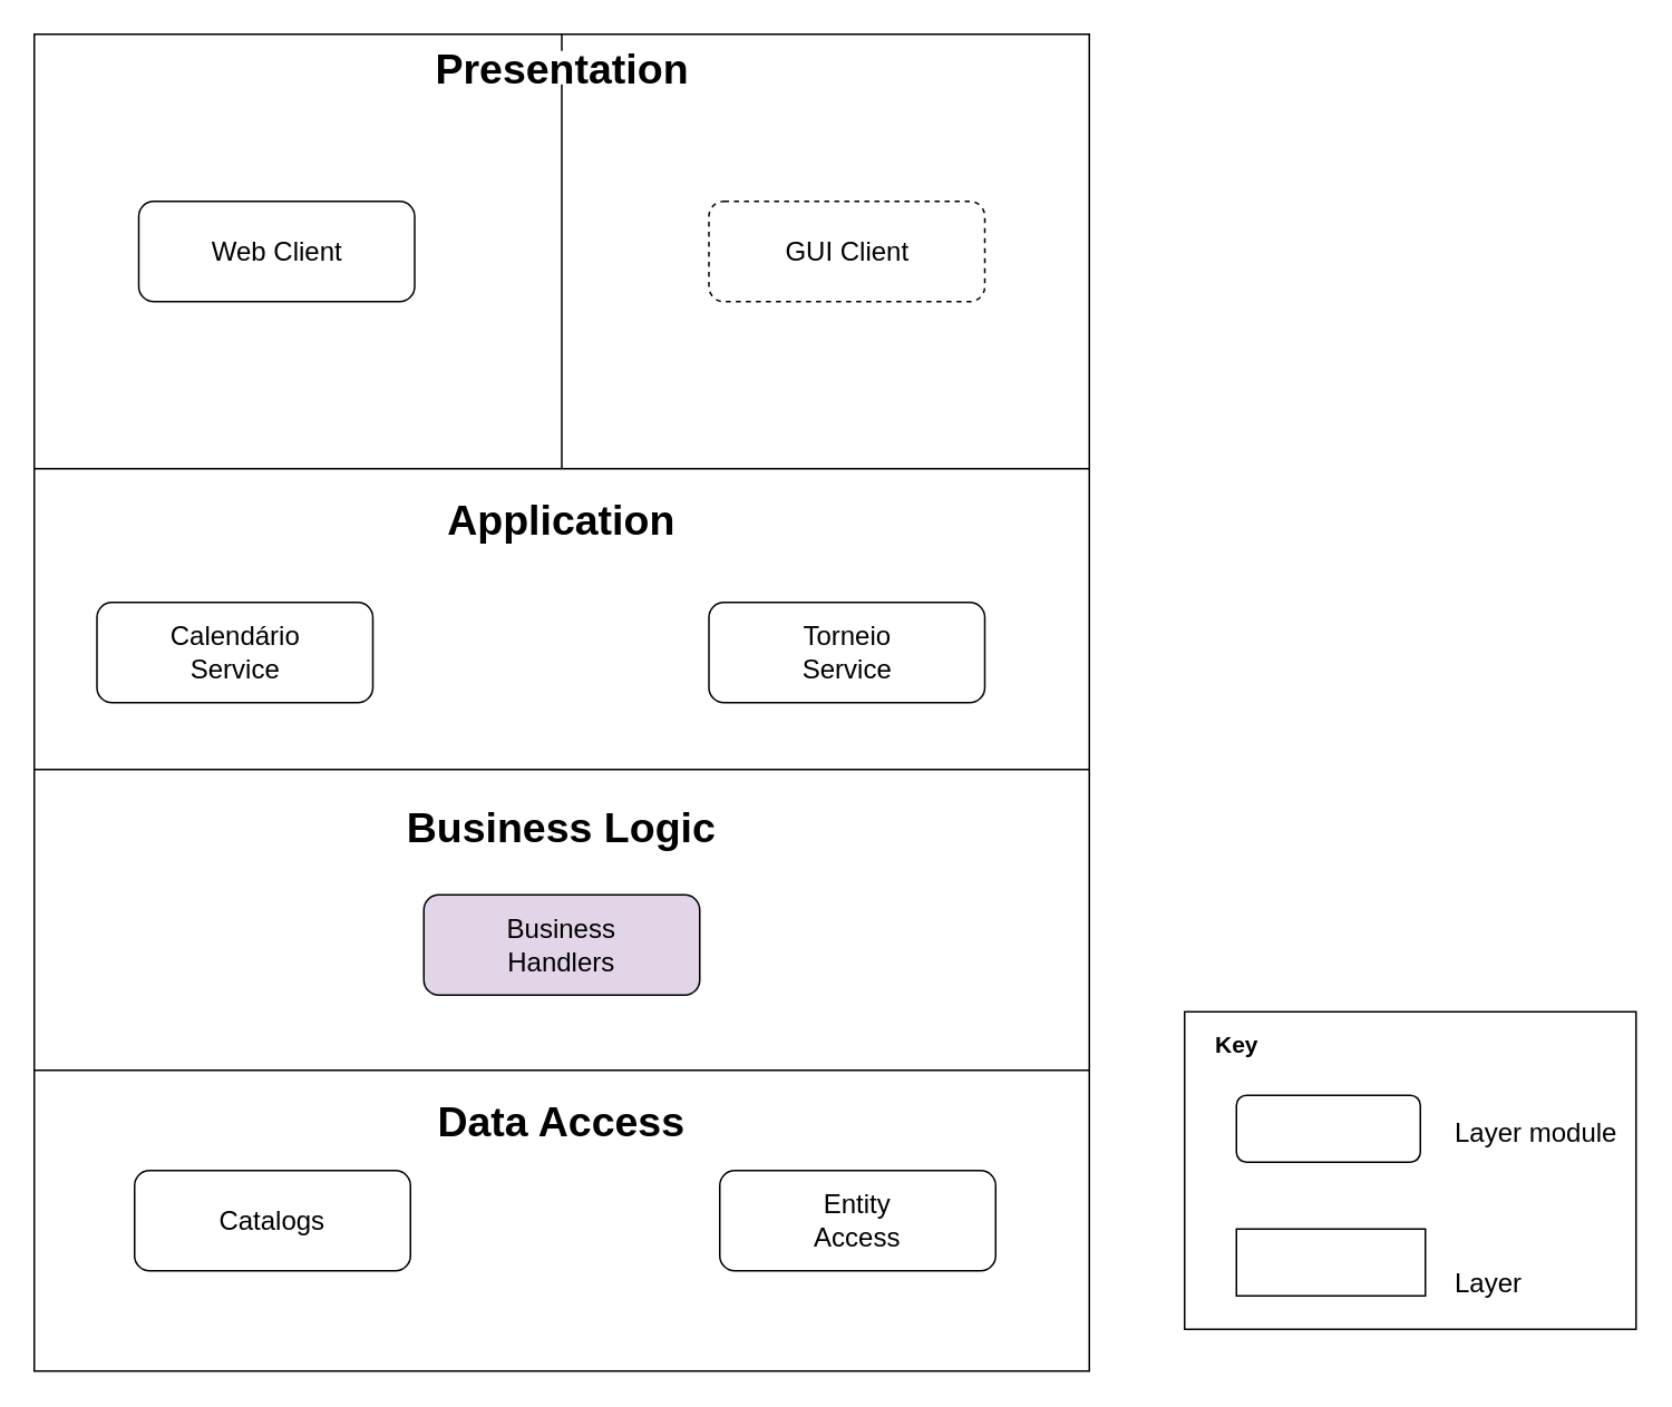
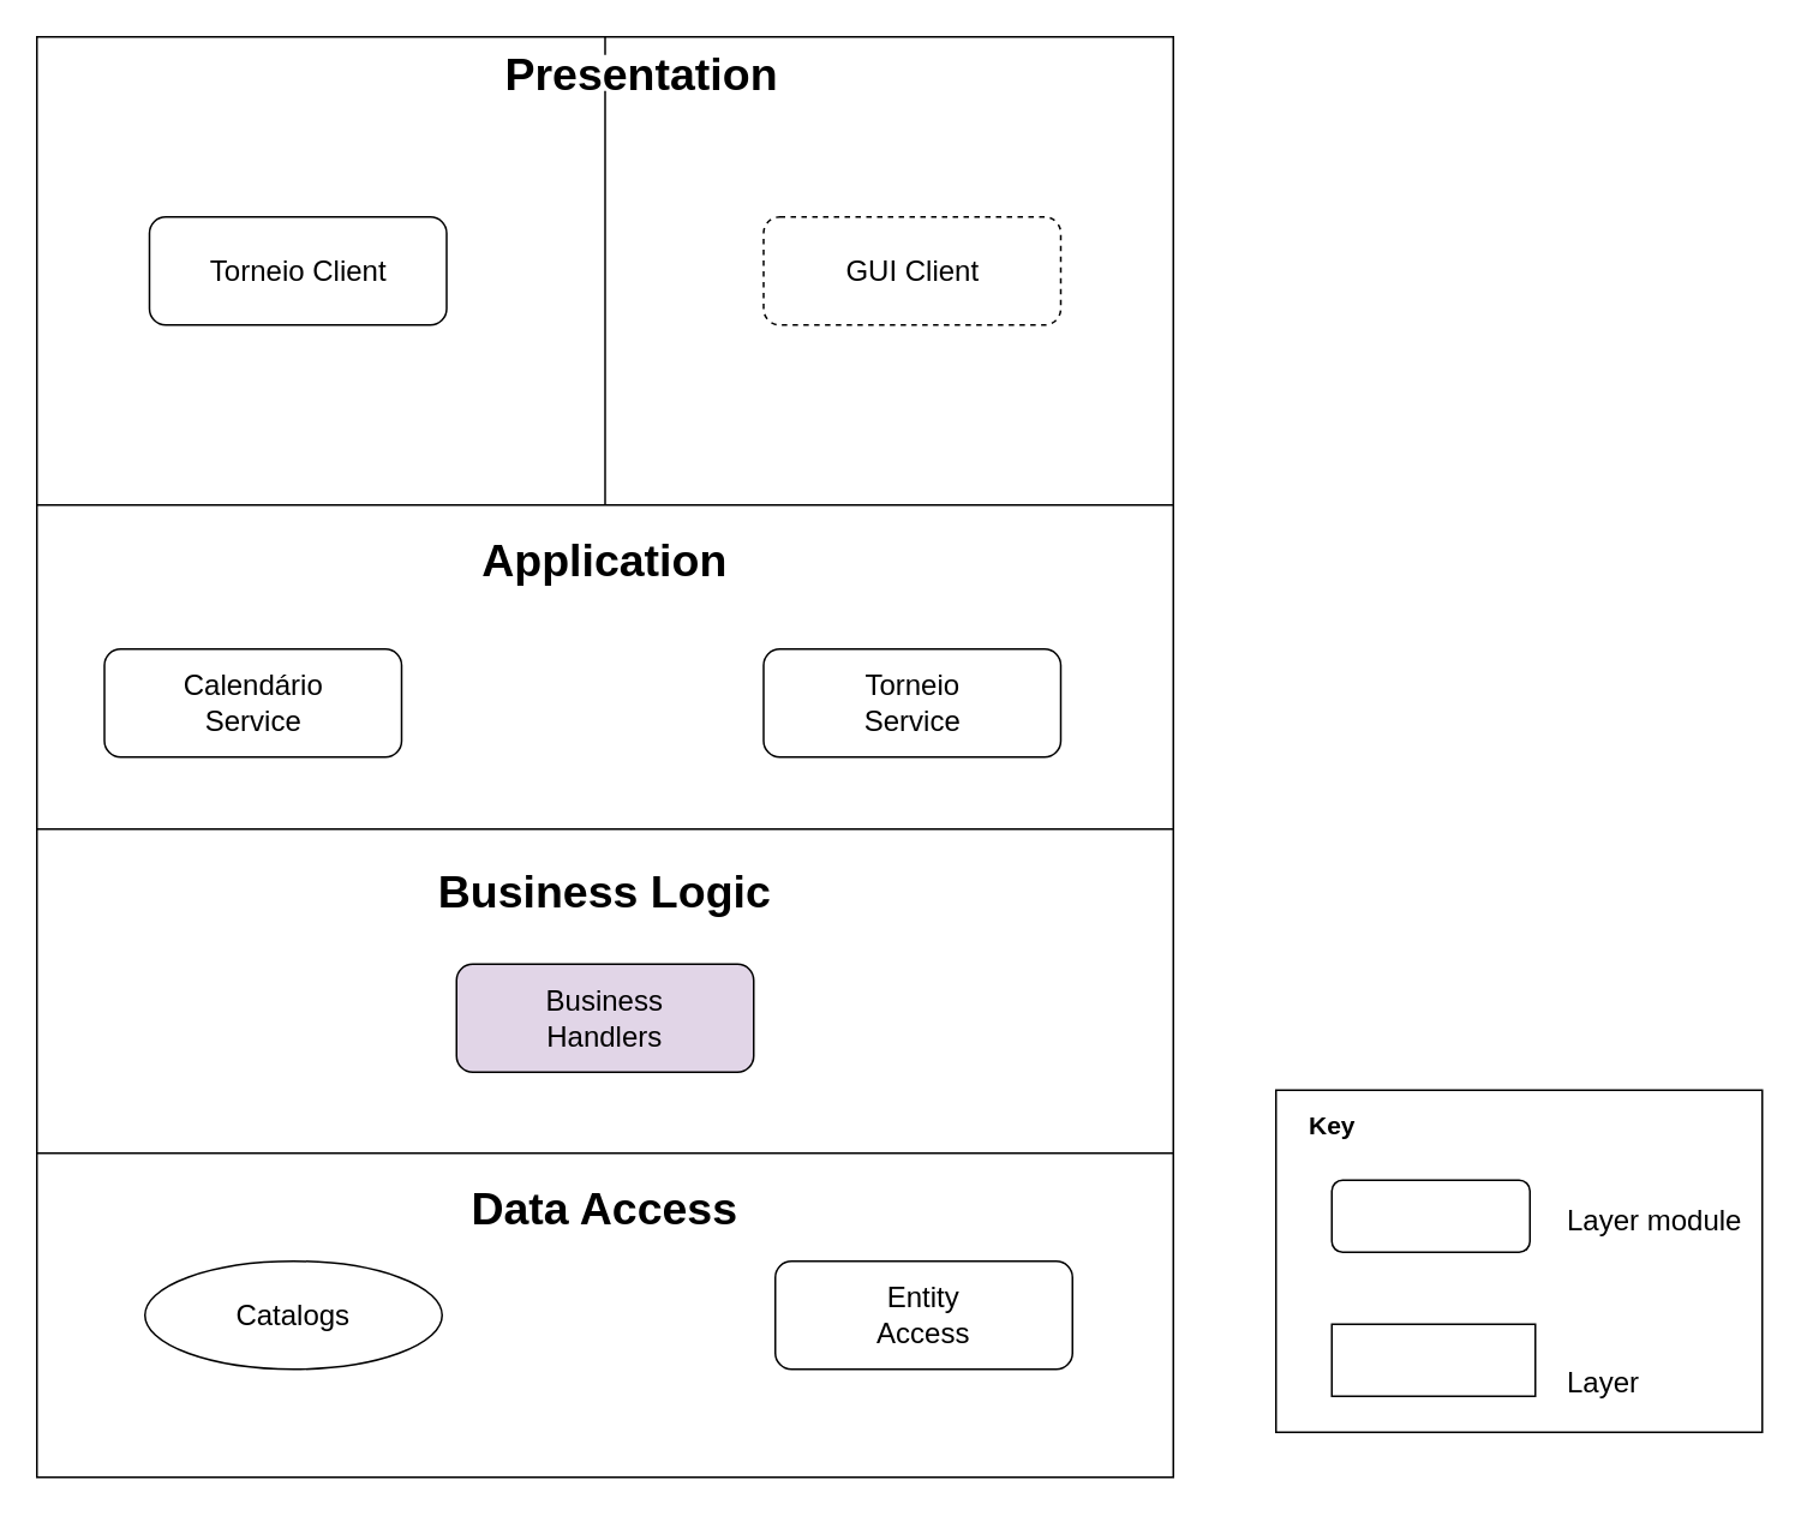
  <mxCell id="0" />
  <mxCell id="1" parent="0" />
  <mxCell id="2" value="" style="group" parent="1" vertex="1" connectable="0"><mxGeometry x="20" y="20" width="631" height="680" as="geometry" /></mxCell>
  <mxCell id="3" value="" style="rounded=0;whiteSpace=wrap;html=1;" parent="2" vertex="1"><mxGeometry width="631" height="260" as="geometry" /></mxCell>
  <mxCell id="4" value="" style="rounded=0;whiteSpace=wrap;html=1;" parent="2" vertex="1"><mxGeometry y="260" width="631" height="180" as="geometry" /></mxCell>
- <mxCell id="5" value="&lt;span style=&quot;font-size: 16px&quot;&gt;Web Client&lt;/span&gt;" style="rounded=1;whiteSpace=wrap;html=1;" parent="2" vertex="1"><mxGeometry x="62.5" y="100" width="165" height="60" as="geometry" /></mxCell>
+ <mxCell id="5" value="&lt;span style=&quot;font-size: 16px&quot;&gt;Torneio Client&lt;/span&gt;" style="rounded=1;whiteSpace=wrap;html=1;" parent="2" vertex="1"><mxGeometry x="62.5" y="100" width="165" height="60" as="geometry" /></mxCell>
  <mxCell id="6" value="&lt;font style=&quot;font-size: 16px&quot;&gt;GUI Client&lt;/font&gt;" style="rounded=1;whiteSpace=wrap;html=1;dashed=1;" parent="2" vertex="1"><mxGeometry x="403.5" y="100" width="165" height="60" as="geometry" /></mxCell>
  <mxCell id="7" value="&lt;font style=&quot;font-size: 25px&quot;&gt;&lt;b&gt;Application&lt;/b&gt;&lt;/font&gt;" style="text;html=1;strokeColor=none;fillColor=none;align=center;verticalAlign=middle;whiteSpace=wrap;rounded=0;" parent="2" vertex="1"><mxGeometry x="204" y="280" width="223" height="20" as="geometry" /></mxCell>
  <mxCell id="8" value="&lt;span style=&quot;font-size: 16px&quot;&gt;Calendário&lt;br&gt;&lt;/span&gt;&lt;font style=&quot;font-size: 16px&quot;&gt;Service&lt;/font&gt;" style="rounded=1;whiteSpace=wrap;html=1;" parent="2" vertex="1"><mxGeometry x="37.5" y="340" width="165" height="60" as="geometry" /></mxCell>
  <mxCell id="9" value="&lt;span style=&quot;font-size: 16px&quot;&gt;Torneio&lt;br&gt;&lt;/span&gt;&lt;font style=&quot;font-size: 16px&quot;&gt;Service&lt;/font&gt;" style="rounded=1;whiteSpace=wrap;html=1;" parent="2" vertex="1"><mxGeometry x="403.5" y="340" width="165" height="60" as="geometry" /></mxCell>
  <mxCell id="10" value="" style="endArrow=none;html=1;entryX=0.5;entryY=0;entryDx=0;entryDy=0;" parent="2" target="3" edge="1"><mxGeometry width="50" height="50" relative="1" as="geometry"><mxPoint x="315.5" y="260" as="sourcePoint" /><mxPoint x="365.5" y="210" as="targetPoint" /></mxGeometry></mxCell>
- <mxCell id="11" value="&lt;font style=&quot;font-size: 25px&quot;&gt;&lt;b&gt;Presentation&lt;/b&gt;&lt;/font&gt;" style="text;html=1;align=center;verticalAlign=middle;whiteSpace=wrap;rounded=0;fillColor=#ffffff;" parent="2" vertex="1"><mxGeometry x="227.5" y="10" width="176" height="20" as="geometry" /></mxCell>
+ <mxCell id="11" value="&lt;font style=&quot;font-size: 25px&quot;&gt;&lt;b&gt;Presentation&lt;/b&gt;&lt;/font&gt;" style="text;html=1;align=center;verticalAlign=middle;whiteSpace=wrap;rounded=0;fillColor=#ffffff;" parent="2" vertex="1"><mxGeometry x="247.5" y="10" width="176" height="20" as="geometry" /></mxCell>
  <mxCell id="12" value="" style="rounded=0;whiteSpace=wrap;html=1;" parent="2" vertex="1"><mxGeometry y="440" width="631" height="180" as="geometry" /></mxCell>
  <mxCell id="13" value="&lt;font style=&quot;font-size: 25px&quot;&gt;&lt;b&gt;Business Logic&lt;/b&gt;&lt;/font&gt;" style="text;html=1;strokeColor=none;fillColor=none;align=center;verticalAlign=middle;whiteSpace=wrap;rounded=0;" parent="2" vertex="1"><mxGeometry x="204" y="463.5" width="223" height="20" as="geometry" /></mxCell>
  <mxCell id="14" value="&lt;span style=&quot;font-size: 16px&quot;&gt;Business&lt;br&gt;&lt;/span&gt;&lt;font style=&quot;font-size: 16px&quot;&gt;Handlers&lt;/font&gt;" style="rounded=1;whiteSpace=wrap;html=1;fillColor=#e1d5e7;" parent="2" vertex="1"><mxGeometry x="233" y="515" width="165" height="60" as="geometry" /></mxCell>
  <mxCell id="15" value="" style="rounded=0;whiteSpace=wrap;html=1;" parent="1" vertex="1"><mxGeometry x="20" y="640" width="631" height="180" as="geometry" /></mxCell>
  <mxCell id="16" value="&lt;font style=&quot;font-size: 25px&quot;&gt;&lt;b&gt;Data Access&lt;/b&gt;&lt;/font&gt;" style="text;html=1;strokeColor=none;fillColor=none;align=center;verticalAlign=middle;whiteSpace=wrap;rounded=0;" parent="1" vertex="1"><mxGeometry x="224" y="660" width="223" height="20" as="geometry" /></mxCell>
- <mxCell id="17" value="&lt;font style=&quot;font-size: 16px&quot;&gt;Catalogs&lt;/font&gt;" style="rounded=1;whiteSpace=wrap;html=1;" parent="1" vertex="1"><mxGeometry x="80" y="700" width="165" height="60" as="geometry" /></mxCell>
+ <mxCell id="17" value="&lt;font style=&quot;font-size: 16px&quot;&gt;Catalogs&lt;/font&gt;" style="ellipse;whiteSpace=wrap;html=1;" parent="1" vertex="1"><mxGeometry x="80" y="700" width="165" height="60" as="geometry" /></mxCell>
  <mxCell id="18" value="&lt;span style=&quot;font-size: 16px&quot;&gt;Entity&lt;br&gt;Access&lt;br&gt;&lt;/span&gt;" style="rounded=1;whiteSpace=wrap;html=1;" parent="1" vertex="1"><mxGeometry x="430" y="700" width="165" height="60" as="geometry" /></mxCell>
  <mxCell id="19" value="" style="rounded=0;whiteSpace=wrap;html=1;" parent="1" vertex="1"><mxGeometry x="708" y="605" width="270" height="190" as="geometry" /></mxCell>
  <mxCell id="20" value="" style="rounded=1;whiteSpace=wrap;html=1;" parent="1" vertex="1"><mxGeometry x="739" y="655" width="110" height="40" as="geometry" /></mxCell>
  <mxCell id="21" value="&lt;font style=&quot;font-size: 14px;&quot;&gt;&lt;b style=&quot;font-size: 14px;&quot;&gt;Key&lt;/b&gt;&lt;/font&gt;" style="text;html=1;strokeColor=none;fillColor=none;align=center;verticalAlign=middle;whiteSpace=wrap;rounded=0;fontSize=14;" parent="1" vertex="1"><mxGeometry x="700" y="615" width="79" height="20" as="geometry" /></mxCell>
  <mxCell id="22" value="" style="rounded=0;whiteSpace=wrap;html=1;fillColor=#ffffff;" parent="1" vertex="1"><mxGeometry x="739" y="735" width="113" height="40" as="geometry" /></mxCell>
  <mxCell id="23" value="&lt;font style=&quot;font-size: 16px&quot;&gt;Layer module&lt;/font&gt;" style="text;html=1;resizable=0;points=[];autosize=1;align=left;verticalAlign=top;spacingTop=-4;" parent="1" vertex="1"><mxGeometry x="868" y="665" width="110" height="20" as="geometry" /></mxCell>
  <mxCell id="24" value="&lt;font style=&quot;font-size: 16px&quot;&gt;Layer&lt;/font&gt;" style="text;html=1;resizable=0;points=[];autosize=1;align=left;verticalAlign=top;spacingTop=-4;" parent="1" vertex="1"><mxGeometry x="868" y="755" width="60" height="20" as="geometry" /></mxCell>
